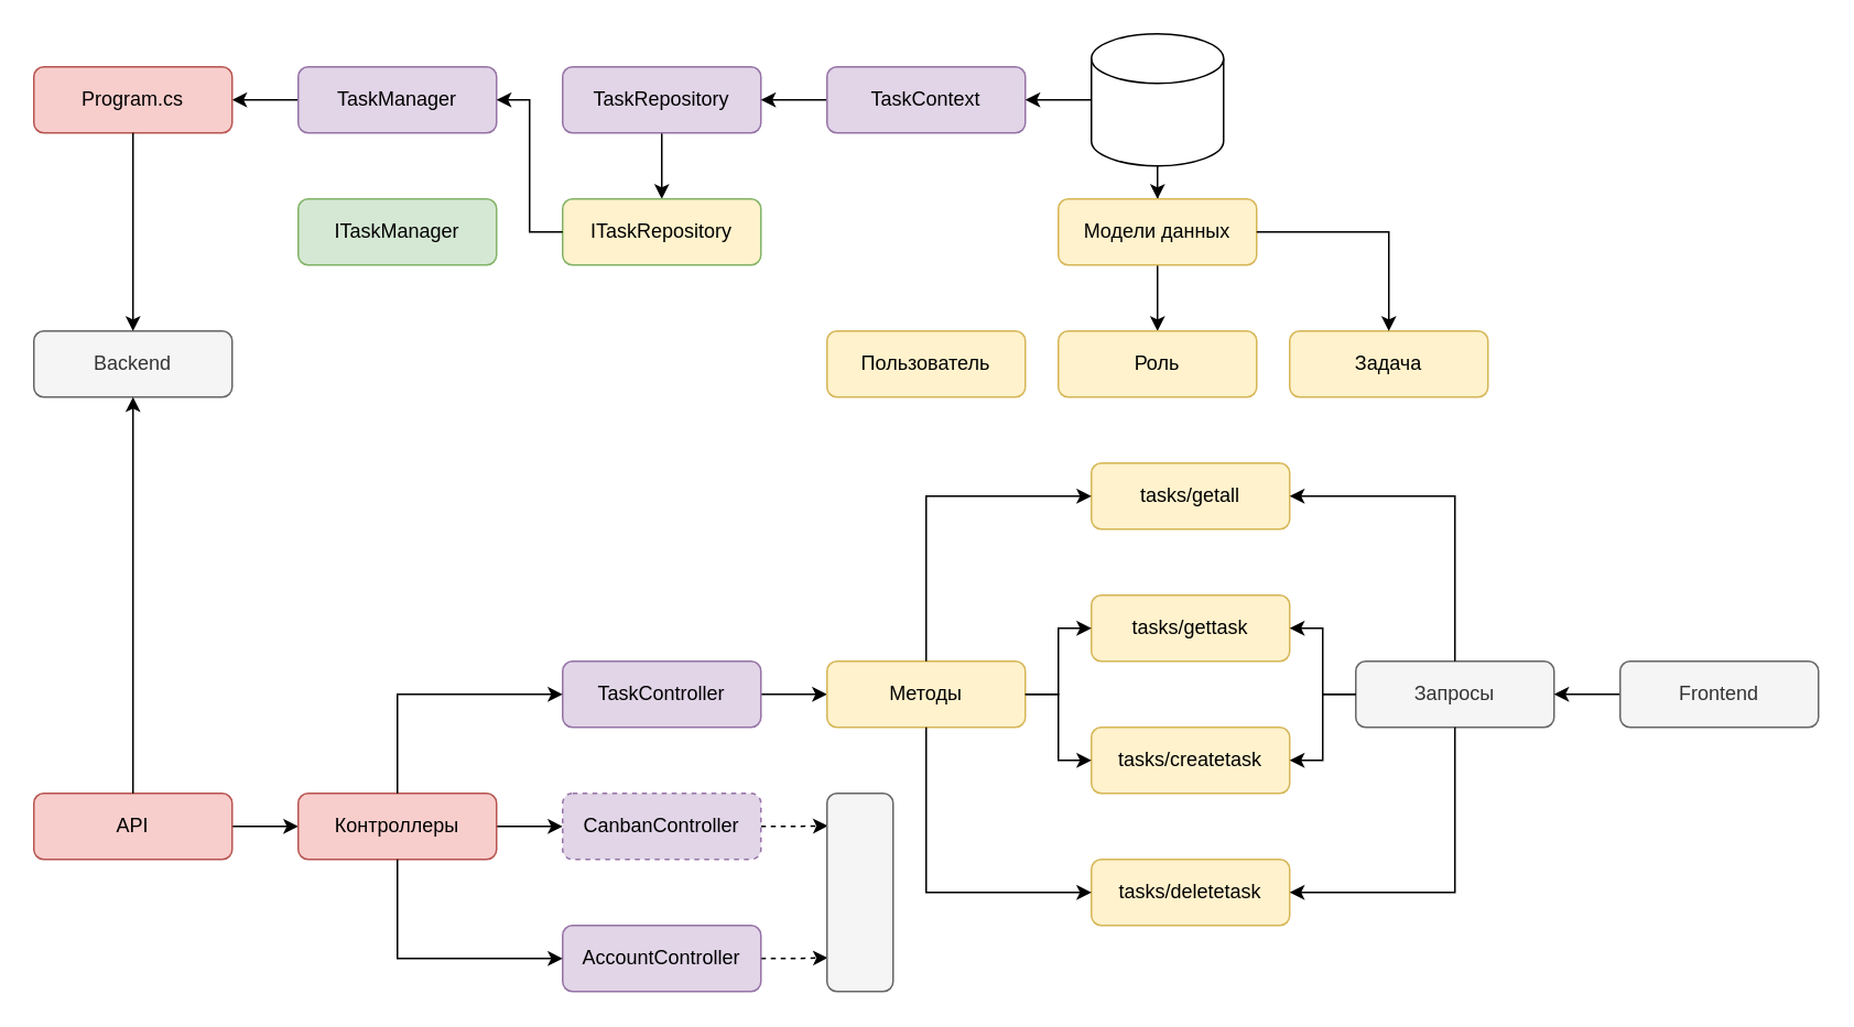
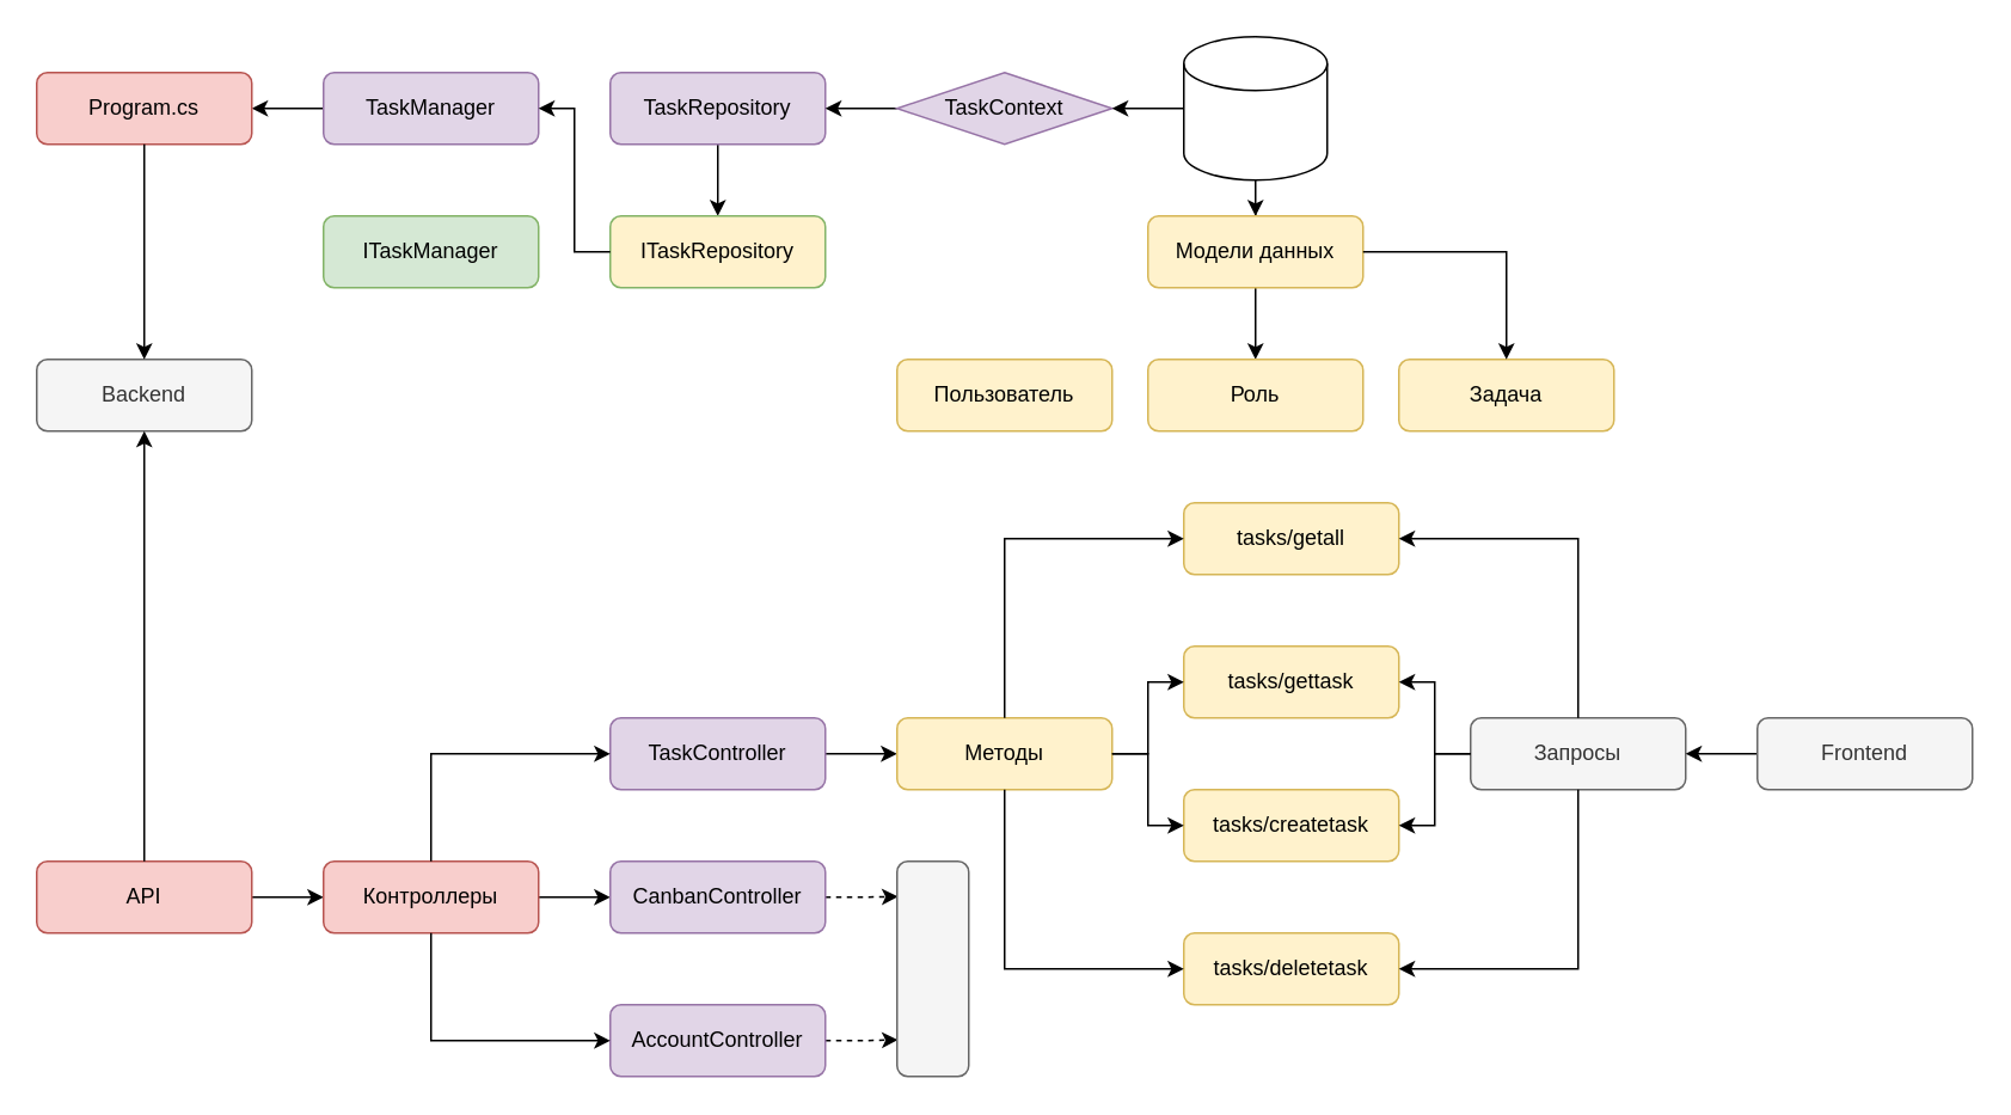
  <mxCell id="0" />
  <mxCell id="1" parent="0" />
  <mxCell id="2" value="" style="edgeStyle=orthogonalEdgeStyle;rounded=0;orthogonalLoop=1;jettySize=auto;html=1;" edge="1" parent="1" source="3" target="20"><mxGeometry relative="1" as="geometry" /></mxCell>
  <mxCell id="3" value="TaskManager" style="rounded=1;whiteSpace=wrap;html=1;fillColor=#e1d5e7;strokeColor=#9673a6;labelBackgroundColor=none;" vertex="1" parent="1"><mxGeometry x="180" y="40" width="120" height="40" as="geometry" /></mxCell>
  <mxCell id="4" value="" style="edgeStyle=orthogonalEdgeStyle;rounded=0;orthogonalLoop=1;jettySize=auto;html=1;" edge="1" parent="1" source="5" target="6"><mxGeometry relative="1" as="geometry" /></mxCell>
  <mxCell id="5" value="TaskRepository" style="rounded=1;whiteSpace=wrap;html=1;fillColor=#e1d5e7;strokeColor=#9673a6;labelBackgroundColor=none;" vertex="1" parent="1"><mxGeometry x="340" y="40" width="120" height="40" as="geometry" /></mxCell>
  <mxCell id="6" value="ITaskRepository" style="rounded=1;whiteSpace=wrap;html=1;fillColor=#fff2cc;strokeColor=#82b366;labelBackgroundColor=none;" vertex="1" parent="1"><mxGeometry x="340" y="120" width="120" height="40" as="geometry" /></mxCell>
  <mxCell id="7" value="ITaskManager" style="rounded=1;whiteSpace=wrap;html=1;fillColor=#d5e8d4;strokeColor=#82b366;labelBackgroundColor=none;" vertex="1" parent="1"><mxGeometry x="180" y="120" width="120" height="40" as="geometry" /></mxCell>
  <mxCell id="8" value="" style="edgeStyle=orthogonalEdgeStyle;rounded=0;orthogonalLoop=1;jettySize=auto;html=1;" edge="1" parent="1" source="9" target="5"><mxGeometry relative="1" as="geometry" /></mxCell>
- <mxCell id="9" value="TaskContext" style="rounded=1;whiteSpace=wrap;html=1;fillColor=#e1d5e7;strokeColor=#9673a6;labelBackgroundColor=none;" vertex="1" parent="1"><mxGeometry x="500" y="40" width="120" height="40" as="geometry" /></mxCell>
+ <mxCell id="9" value="TaskContext" style="rhombus;whiteSpace=wrap;html=1;fillColor=#e1d5e7;strokeColor=#9673a6;labelBackgroundColor=none;" vertex="1" parent="1"><mxGeometry x="500" y="40" width="120" height="40" as="geometry" /></mxCell>
  <mxCell id="10" value="" style="edgeStyle=orthogonalEdgeStyle;rounded=0;orthogonalLoop=1;jettySize=auto;html=1;" edge="1" parent="1" source="12" target="9"><mxGeometry relative="1" as="geometry" /></mxCell>
  <mxCell id="11" value="" style="edgeStyle=orthogonalEdgeStyle;rounded=0;orthogonalLoop=1;jettySize=auto;html=1;" edge="1" parent="1" source="12" target="15"><mxGeometry relative="1" as="geometry" /></mxCell>
  <mxCell id="12" value="" style="shape=cylinder3;whiteSpace=wrap;html=1;boundedLbl=1;backgroundOutline=1;size=15;" vertex="1" parent="1"><mxGeometry x="660" y="20" width="80" height="80" as="geometry" /></mxCell>
  <mxCell id="13" value="" style="endArrow=classic;html=1;rounded=0;entryX=1;entryY=0.5;entryDx=0;entryDy=0;exitX=0;exitY=0.5;exitDx=0;exitDy=0;" edge="1" parent="1" source="6" target="3"><mxGeometry width="50" height="50" relative="1" as="geometry"><mxPoint x="350" y="330" as="sourcePoint" /><mxPoint x="400" y="280" as="targetPoint" /><Array as="points"><mxPoint x="320" y="140" /><mxPoint x="320" y="60" /></Array></mxGeometry></mxCell>
  <mxCell id="14" value="" style="edgeStyle=orthogonalEdgeStyle;rounded=0;orthogonalLoop=1;jettySize=auto;html=1;" edge="1" parent="1" source="15" target="16"><mxGeometry relative="1" as="geometry" /></mxCell>
  <mxCell id="15" value="Модели данных" style="rounded=1;whiteSpace=wrap;html=1;fillColor=#fff2cc;strokeColor=#d6b656;labelBackgroundColor=none;" vertex="1" parent="1"><mxGeometry x="640" y="120" width="120" height="40" as="geometry" /></mxCell>
  <mxCell id="16" value="Роль" style="rounded=1;whiteSpace=wrap;html=1;fillColor=#fff2cc;strokeColor=#d6b656;labelBackgroundColor=none;" vertex="1" parent="1"><mxGeometry x="640" y="200" width="120" height="40" as="geometry" /></mxCell>
  <mxCell id="17" value="Задача" style="rounded=1;whiteSpace=wrap;html=1;fillColor=#fff2cc;strokeColor=#d6b656;labelBackgroundColor=none;" vertex="1" parent="1"><mxGeometry x="780" y="200" width="120" height="40" as="geometry" /></mxCell>
  <mxCell id="18" value="Пользователь" style="rounded=1;whiteSpace=wrap;html=1;fillColor=#fff2cc;strokeColor=#d6b656;labelBackgroundColor=none;" vertex="1" parent="1"><mxGeometry x="500" y="200" width="120" height="40" as="geometry" /></mxCell>
  <mxCell id="19" value="" style="endArrow=classic;html=1;rounded=0;exitX=1;exitY=0.5;exitDx=0;exitDy=0;entryX=0.5;entryY=0;entryDx=0;entryDy=0;" edge="1" parent="1" source="15" target="17"><mxGeometry width="50" height="50" relative="1" as="geometry"><mxPoint x="540" y="250" as="sourcePoint" /><mxPoint x="590" y="200" as="targetPoint" /><Array as="points"><mxPoint x="840" y="140" /></Array></mxGeometry></mxCell>
  <mxCell id="20" value="Program.cs" style="rounded=1;whiteSpace=wrap;html=1;fillColor=#f8cecc;strokeColor=#b85450;labelBackgroundColor=none;" vertex="1" parent="1"><mxGeometry x="20" y="40" width="120" height="40" as="geometry" /></mxCell>
  <mxCell id="21" value="Backend" style="rounded=1;whiteSpace=wrap;html=1;fillColor=#f5f5f5;strokeColor=#666666;labelBackgroundColor=none;fontColor=#333333;" vertex="1" parent="1"><mxGeometry x="20" y="200" width="120" height="40" as="geometry" /></mxCell>
  <mxCell id="22" value="" style="endArrow=classic;html=1;rounded=0;exitX=0.5;exitY=1;exitDx=0;exitDy=0;entryX=0.5;entryY=0;entryDx=0;entryDy=0;" edge="1" parent="1" source="20" target="21"><mxGeometry width="50" height="50" relative="1" as="geometry"><mxPoint x="330" y="250" as="sourcePoint" /><mxPoint x="380" y="200" as="targetPoint" /></mxGeometry></mxCell>
  <mxCell id="23" value="" style="edgeStyle=orthogonalEdgeStyle;rounded=0;orthogonalLoop=1;jettySize=auto;html=1;" edge="1" parent="1" source="24" target="27"><mxGeometry relative="1" as="geometry" /></mxCell>
  <mxCell id="24" value="API" style="rounded=1;whiteSpace=wrap;html=1;fillColor=#f8cecc;strokeColor=#b85450;labelBackgroundColor=none;" vertex="1" parent="1"><mxGeometry x="20" y="480" width="120" height="40" as="geometry" /></mxCell>
  <mxCell id="25" value="" style="endArrow=classic;html=1;rounded=0;exitX=0.5;exitY=0;exitDx=0;exitDy=0;entryX=0.5;entryY=1;entryDx=0;entryDy=0;" edge="1" parent="1" source="24" target="21"><mxGeometry width="50" height="50" relative="1" as="geometry"><mxPoint x="330" y="250" as="sourcePoint" /><mxPoint x="380" y="200" as="targetPoint" /></mxGeometry></mxCell>
  <mxCell id="26" value="" style="edgeStyle=orthogonalEdgeStyle;rounded=0;orthogonalLoop=1;jettySize=auto;html=1;" edge="1" parent="1" source="27" target="29"><mxGeometry relative="1" as="geometry" /></mxCell>
  <mxCell id="27" value="Контроллеры" style="rounded=1;whiteSpace=wrap;html=1;fillColor=#f8cecc;strokeColor=#b85450;labelBackgroundColor=none;" vertex="1" parent="1"><mxGeometry x="180" y="480" width="120" height="40" as="geometry" /></mxCell>
  <mxCell id="28" value="" style="edgeStyle=orthogonalEdgeStyle;rounded=0;orthogonalLoop=1;jettySize=auto;html=1;entryX=0.014;entryY=0.164;entryDx=0;entryDy=0;entryPerimeter=0;dashed=1;" edge="1" parent="1" source="29" target="52"><mxGeometry relative="1" as="geometry" /></mxCell>
- <mxCell id="29" value="CanbanController" style="rounded=1;whiteSpace=wrap;html=1;fillColor=#e1d5e7;strokeColor=#9673a6;labelBackgroundColor=none;dashed=1;" vertex="1" parent="1"><mxGeometry x="340" y="480" width="120" height="40" as="geometry" /></mxCell>
+ <mxCell id="29" value="CanbanController" style="rounded=1;whiteSpace=wrap;html=1;fillColor=#e1d5e7;strokeColor=#9673a6;labelBackgroundColor=none;" vertex="1" parent="1"><mxGeometry x="340" y="480" width="120" height="40" as="geometry" /></mxCell>
  <mxCell id="30" value="" style="edgeStyle=orthogonalEdgeStyle;rounded=0;orthogonalLoop=1;jettySize=auto;html=1;" edge="1" parent="1" source="31" target="36"><mxGeometry relative="1" as="geometry" /></mxCell>
  <mxCell id="31" value="TaskController" style="rounded=1;whiteSpace=wrap;html=1;fillColor=#e1d5e7;strokeColor=#9673a6;labelBackgroundColor=none;" vertex="1" parent="1"><mxGeometry x="340" y="400" width="120" height="40" as="geometry" /></mxCell>
  <mxCell id="32" value="" style="edgeStyle=orthogonalEdgeStyle;rounded=0;orthogonalLoop=1;jettySize=auto;html=1;entryX=0.014;entryY=0.83;entryDx=0;entryDy=0;entryPerimeter=0;dashed=1;" edge="1" parent="1" source="33" target="52"><mxGeometry relative="1" as="geometry" /></mxCell>
  <mxCell id="33" value="AccountController" style="rounded=1;whiteSpace=wrap;html=1;fillColor=#e1d5e7;strokeColor=#9673a6;labelBackgroundColor=none;" vertex="1" parent="1"><mxGeometry x="340" y="560" width="120" height="40" as="geometry" /></mxCell>
  <mxCell id="34" value="" style="endArrow=classic;html=1;rounded=0;exitX=0.5;exitY=0;exitDx=0;exitDy=0;entryX=0;entryY=0.5;entryDx=0;entryDy=0;" edge="1" parent="1" source="27" target="31"><mxGeometry width="50" height="50" relative="1" as="geometry"><mxPoint x="480" y="440" as="sourcePoint" /><mxPoint x="530" y="390" as="targetPoint" /><Array as="points"><mxPoint x="240" y="420" /></Array></mxGeometry></mxCell>
  <mxCell id="35" value="" style="endArrow=classic;html=1;rounded=0;exitX=0.5;exitY=1;exitDx=0;exitDy=0;entryX=0;entryY=0.5;entryDx=0;entryDy=0;" edge="1" parent="1" source="27" target="33"><mxGeometry width="50" height="50" relative="1" as="geometry"><mxPoint x="480" y="440" as="sourcePoint" /><mxPoint x="530" y="390" as="targetPoint" /><Array as="points"><mxPoint x="240" y="580" /></Array></mxGeometry></mxCell>
  <mxCell id="36" value="Методы" style="rounded=1;whiteSpace=wrap;html=1;fillColor=#fff2cc;strokeColor=#d6b656;labelBackgroundColor=none;" vertex="1" parent="1"><mxGeometry x="500" y="400" width="120" height="40" as="geometry" /></mxCell>
  <mxCell id="37" value="tasks/gettask" style="rounded=1;whiteSpace=wrap;html=1;fillColor=#fff2cc;strokeColor=#d6b656;labelBackgroundColor=none;" vertex="1" parent="1"><mxGeometry x="660" y="360" width="120" height="40" as="geometry" /></mxCell>
  <mxCell id="38" value="tasks/getall" style="rounded=1;whiteSpace=wrap;html=1;fillColor=#fff2cc;strokeColor=#d6b656;labelBackgroundColor=none;" vertex="1" parent="1"><mxGeometry x="660" y="280" width="120" height="40" as="geometry" /></mxCell>
  <mxCell id="39" value="tasks/createtask" style="rounded=1;whiteSpace=wrap;html=1;fillColor=#fff2cc;strokeColor=#d6b656;labelBackgroundColor=none;" vertex="1" parent="1"><mxGeometry x="660" y="440" width="120" height="40" as="geometry" /></mxCell>
  <mxCell id="40" value="tasks/deletetask" style="rounded=1;whiteSpace=wrap;html=1;fillColor=#fff2cc;strokeColor=#d6b656;labelBackgroundColor=none;" vertex="1" parent="1"><mxGeometry x="660" y="520" width="120" height="40" as="geometry" /></mxCell>
  <mxCell id="41" value="" style="endArrow=classic;html=1;rounded=0;exitX=0.5;exitY=0;exitDx=0;exitDy=0;entryX=0;entryY=0.5;entryDx=0;entryDy=0;" edge="1" parent="1" source="36" target="38"><mxGeometry width="50" height="50" relative="1" as="geometry"><mxPoint x="580" y="530" as="sourcePoint" /><mxPoint x="630" y="480" as="targetPoint" /><Array as="points"><mxPoint x="560" y="300" /></Array></mxGeometry></mxCell>
  <mxCell id="42" value="" style="endArrow=classic;html=1;rounded=0;exitX=0.5;exitY=1;exitDx=0;exitDy=0;entryX=0;entryY=0.5;entryDx=0;entryDy=0;" edge="1" parent="1" source="36" target="40"><mxGeometry width="50" height="50" relative="1" as="geometry"><mxPoint x="570" y="410" as="sourcePoint" /><mxPoint x="670" y="310" as="targetPoint" /><Array as="points"><mxPoint x="560" y="540" /></Array></mxGeometry></mxCell>
  <mxCell id="43" value="" style="endArrow=classic;html=1;rounded=0;exitX=1;exitY=0.5;exitDx=0;exitDy=0;entryX=0;entryY=0.5;entryDx=0;entryDy=0;" edge="1" parent="1" source="36" target="37"><mxGeometry width="50" height="50" relative="1" as="geometry"><mxPoint x="580" y="420" as="sourcePoint" /><mxPoint x="680" y="320" as="targetPoint" /><Array as="points"><mxPoint x="640" y="420" /><mxPoint x="640" y="380" /></Array></mxGeometry></mxCell>
  <mxCell id="44" value="" style="endArrow=classic;html=1;rounded=0;exitX=1;exitY=0.5;exitDx=0;exitDy=0;entryX=0;entryY=0.5;entryDx=0;entryDy=0;" edge="1" parent="1" source="36" target="39"><mxGeometry width="50" height="50" relative="1" as="geometry"><mxPoint x="630" y="430" as="sourcePoint" /><mxPoint x="670" y="390" as="targetPoint" /><Array as="points"><mxPoint x="640" y="420" /><mxPoint x="640" y="460" /></Array></mxGeometry></mxCell>
  <mxCell id="45" value="Запросы" style="rounded=1;whiteSpace=wrap;html=1;fillColor=#f5f5f5;strokeColor=#666666;labelBackgroundColor=none;fontColor=#333333;" vertex="1" parent="1"><mxGeometry x="820" y="400" width="120" height="40" as="geometry" /></mxCell>
  <mxCell id="46" value="" style="endArrow=classic;html=1;rounded=0;exitX=0.5;exitY=0;exitDx=0;exitDy=0;entryX=1;entryY=0.5;entryDx=0;entryDy=0;" edge="1" parent="1" source="45" target="38"><mxGeometry width="50" height="50" relative="1" as="geometry"><mxPoint x="920" y="400" as="sourcePoint" /><mxPoint x="1020" y="300" as="targetPoint" /><Array as="points"><mxPoint x="880" y="300" /></Array></mxGeometry></mxCell>
  <mxCell id="47" value="" style="endArrow=classic;html=1;rounded=0;exitX=0.5;exitY=1;exitDx=0;exitDy=0;entryX=1;entryY=0.5;entryDx=0;entryDy=0;" edge="1" parent="1" source="45" target="40"><mxGeometry width="50" height="50" relative="1" as="geometry"><mxPoint x="550" y="430" as="sourcePoint" /><mxPoint x="600" y="380" as="targetPoint" /><Array as="points"><mxPoint x="880" y="540" /></Array></mxGeometry></mxCell>
  <mxCell id="48" value="" style="endArrow=classic;html=1;rounded=0;exitX=0;exitY=0.5;exitDx=0;exitDy=0;entryX=1;entryY=0.5;entryDx=0;entryDy=0;" edge="1" parent="1" source="45" target="37"><mxGeometry width="50" height="50" relative="1" as="geometry"><mxPoint x="550" y="430" as="sourcePoint" /><mxPoint x="600" y="380" as="targetPoint" /><Array as="points"><mxPoint x="800" y="420" /><mxPoint x="800" y="380" /></Array></mxGeometry></mxCell>
  <mxCell id="49" value="" style="endArrow=classic;html=1;rounded=0;exitX=0;exitY=0.5;exitDx=0;exitDy=0;entryX=1;entryY=0.5;entryDx=0;entryDy=0;" edge="1" parent="1" source="45" target="39"><mxGeometry width="50" height="50" relative="1" as="geometry"><mxPoint x="550" y="430" as="sourcePoint" /><mxPoint x="600" y="380" as="targetPoint" /><Array as="points"><mxPoint x="800" y="420" /><mxPoint x="800" y="460" /></Array></mxGeometry></mxCell>
  <mxCell id="50" value="" style="edgeStyle=orthogonalEdgeStyle;rounded=0;orthogonalLoop=1;jettySize=auto;html=1;" edge="1" parent="1" source="51" target="45"><mxGeometry relative="1" as="geometry" /></mxCell>
  <mxCell id="51" value="Frontend" style="rounded=1;whiteSpace=wrap;html=1;fillColor=#f5f5f5;strokeColor=#666666;labelBackgroundColor=none;fontColor=#333333;" vertex="1" parent="1"><mxGeometry x="980" y="400" width="120" height="40" as="geometry" /></mxCell>
  <mxCell id="52" value="" style="rounded=1;whiteSpace=wrap;html=1;fillColor=#f5f5f5;strokeColor=#666666;labelBackgroundColor=none;fontColor=#333333;" vertex="1" parent="1"><mxGeometry x="500" y="480" width="40" height="120" as="geometry" /></mxCell>
